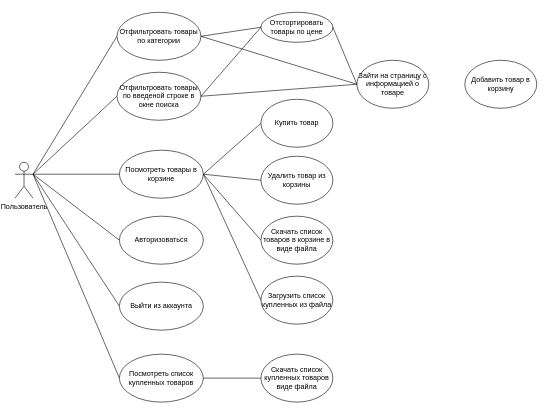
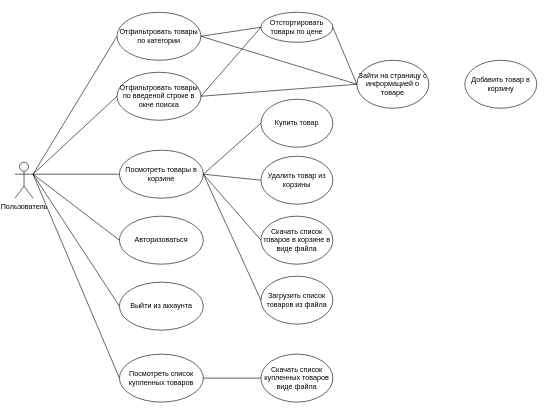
  <mxCell id="0" />
  <mxCell id="1" parent="0" />
  <mxCell id="2" value="Пользователь" style="shape=umlActor;verticalLabelPosition=bottom;verticalAlign=top;html=1;outlineConnect=0;" parent="1" vertex="1"><mxGeometry x="20" y="270" width="30" height="60" as="geometry" /></mxCell>
  <mxCell id="3" value="" style="endArrow=none;html=1;rounded=0;entryX=0;entryY=0.5;entryDx=0;entryDy=0;" parent="1" target="4" edge="1"><mxGeometry width="50" height="50" relative="1" as="geometry"><mxPoint x="50" y="290" as="sourcePoint" /><mxPoint x="190" y="110" as="targetPoint" /></mxGeometry></mxCell>
  <mxCell id="4" value="Отфильтровать товары по категории" style="ellipse;whiteSpace=wrap;html=1;" parent="1" vertex="1"><mxGeometry x="190" y="20" width="140" height="80" as="geometry" /></mxCell>
  <mxCell id="5" value="" style="endArrow=none;html=1;rounded=0;entryX=0;entryY=0.5;entryDx=0;entryDy=0;" parent="1" target="6" edge="1"><mxGeometry width="50" height="50" relative="1" as="geometry"><mxPoint x="50" y="290" as="sourcePoint" /><mxPoint x="200" y="510" as="targetPoint" /></mxGeometry></mxCell>
  <mxCell id="6" value="Отфильтровать товары по введеной строке в окне поиска" style="ellipse;whiteSpace=wrap;html=1;" parent="1" vertex="1"><mxGeometry x="190" y="120" width="140" height="80" as="geometry" /></mxCell>
  <mxCell id="7" value="Отстортировать товары по цене" style="ellipse;whiteSpace=wrap;html=1;" parent="1" vertex="1"><mxGeometry x="430" y="20" width="120" height="50" as="geometry" /></mxCell>
  <mxCell id="8" value="" style="endArrow=none;html=1;rounded=0;entryX=0;entryY=0.5;entryDx=0;entryDy=0;exitX=1;exitY=0.5;exitDx=0;exitDy=0;" parent="1" source="4" target="7" edge="1"><mxGeometry width="50" height="50" relative="1" as="geometry"><mxPoint x="310" y="210" as="sourcePoint" /><mxPoint x="360" y="160" as="targetPoint" /></mxGeometry></mxCell>
  <mxCell id="9" value="" style="endArrow=none;html=1;rounded=0;entryX=0;entryY=0.5;entryDx=0;entryDy=0;exitX=1;exitY=0.5;exitDx=0;exitDy=0;" parent="1" source="6" target="7" edge="1"><mxGeometry width="50" height="50" relative="1" as="geometry"><mxPoint x="330" y="170" as="sourcePoint" /><mxPoint x="430" y="160" as="targetPoint" /></mxGeometry></mxCell>
  <mxCell id="10" value="" style="endArrow=none;html=1;rounded=0;entryX=0;entryY=0.5;entryDx=0;entryDy=0;" parent="1" target="11" edge="1"><mxGeometry width="50" height="50" relative="1" as="geometry"><mxPoint x="50" y="290" as="sourcePoint" /><mxPoint x="204" y="710" as="targetPoint" /></mxGeometry></mxCell>
  <mxCell id="11" value="Посмотреть товары в корзине" style="ellipse;whiteSpace=wrap;html=1;" parent="1" vertex="1"><mxGeometry x="194" y="250" width="140" height="80" as="geometry" /></mxCell>
  <mxCell id="12" value="Купить товар" style="ellipse;whiteSpace=wrap;html=1;" parent="1" vertex="1"><mxGeometry x="430" y="165" width="120" height="80" as="geometry" /></mxCell>
  <mxCell id="13" value="" style="endArrow=none;html=1;rounded=0;entryX=0;entryY=0.5;entryDx=0;entryDy=0;exitX=1;exitY=0.5;exitDx=0;exitDy=0;" parent="1" source="11" target="12" edge="1"><mxGeometry width="50" height="50" relative="1" as="geometry"><mxPoint x="310" y="410" as="sourcePoint" /><mxPoint x="360" y="360" as="targetPoint" /></mxGeometry></mxCell>
  <mxCell id="14" value="Удалить товар из корзины" style="ellipse;whiteSpace=wrap;html=1;" parent="1" vertex="1"><mxGeometry x="430" y="260" width="120" height="80" as="geometry" /></mxCell>
  <mxCell id="15" value="" style="endArrow=none;html=1;rounded=0;entryX=0;entryY=0.5;entryDx=0;entryDy=0;exitX=1;exitY=0.5;exitDx=0;exitDy=0;" parent="1" source="11" target="14" edge="1"><mxGeometry width="50" height="50" relative="1" as="geometry"><mxPoint x="334" y="450" as="sourcePoint" /><mxPoint x="360" y="450" as="targetPoint" /></mxGeometry></mxCell>
  <mxCell id="16" value="Скачать список товаров в корзине в виде файла" style="ellipse;whiteSpace=wrap;html=1;" parent="1" vertex="1"><mxGeometry x="430" y="360" width="120" height="80" as="geometry" /></mxCell>
  <mxCell id="17" value="" style="endArrow=none;html=1;rounded=0;entryX=0;entryY=0.5;entryDx=0;entryDy=0;exitX=1;exitY=0.5;exitDx=0;exitDy=0;" parent="1" source="11" target="16" edge="1"><mxGeometry width="50" height="50" relative="1" as="geometry"><mxPoint x="334" y="360" as="sourcePoint" /><mxPoint x="360" y="530" as="targetPoint" /></mxGeometry></mxCell>
- <mxCell id="18" value="Загрузить список купленных из файла" style="ellipse;whiteSpace=wrap;html=1;" parent="1" vertex="1"><mxGeometry x="430" y="460" width="120" height="80" as="geometry" /></mxCell>
+ <mxCell id="18" value="Загрузить список товаров из файла" style="ellipse;whiteSpace=wrap;html=1;" parent="1" vertex="1"><mxGeometry x="430" y="460" width="120" height="80" as="geometry" /></mxCell>
  <mxCell id="19" value="" style="endArrow=none;html=1;rounded=0;entryX=0;entryY=0.5;entryDx=0;entryDy=0;exitX=1;exitY=0.5;exitDx=0;exitDy=0;" parent="1" source="11" target="18" edge="1"><mxGeometry width="50" height="50" relative="1" as="geometry"><mxPoint x="334" y="620" as="sourcePoint" /><mxPoint x="360" y="620" as="targetPoint" /></mxGeometry></mxCell>
  <mxCell id="20" value="" style="endArrow=none;html=1;rounded=0;entryX=0;entryY=0.5;entryDx=0;entryDy=0;" parent="1" target="21" edge="1"><mxGeometry width="50" height="50" relative="1" as="geometry"><mxPoint x="50" y="290" as="sourcePoint" /><mxPoint x="200" y="810" as="targetPoint" /></mxGeometry></mxCell>
  <mxCell id="21" value="Авторизоваться" style="ellipse;whiteSpace=wrap;html=1;" parent="1" vertex="1"><mxGeometry x="194" y="360" width="140" height="80" as="geometry" /></mxCell>
  <mxCell id="22" value="" style="endArrow=none;html=1;rounded=0;entryX=0;entryY=0.5;entryDx=0;entryDy=0;" parent="1" target="23" edge="1"><mxGeometry width="50" height="50" relative="1" as="geometry"><mxPoint x="50" y="290" as="sourcePoint" /><mxPoint x="204" y="910" as="targetPoint" /></mxGeometry></mxCell>
  <mxCell id="23" value="Посмотреть список купленных товаров" style="ellipse;whiteSpace=wrap;html=1;" parent="1" vertex="1"><mxGeometry x="194" y="590" width="140" height="80" as="geometry" /></mxCell>
  <mxCell id="24" value="Скачать список купленных товаров виде файла" style="ellipse;whiteSpace=wrap;html=1;" parent="1" vertex="1"><mxGeometry x="430" y="590" width="120" height="80" as="geometry" /></mxCell>
  <mxCell id="25" value="" style="endArrow=none;html=1;rounded=0;entryX=0;entryY=0.5;entryDx=0;entryDy=0;exitX=1;exitY=0.5;exitDx=0;exitDy=0;" parent="1" source="23" target="24" edge="1"><mxGeometry width="50" height="50" relative="1" as="geometry"><mxPoint x="334" y="615" as="sourcePoint" /><mxPoint x="360" y="710" as="targetPoint" /></mxGeometry></mxCell>
  <mxCell id="26" value="Зайти на страницу с информацией о товаре" style="ellipse;whiteSpace=wrap;html=1;" parent="1" vertex="1"><mxGeometry x="590" y="100" width="120" height="80" as="geometry" /></mxCell>
  <mxCell id="27" value="" style="endArrow=none;html=1;rounded=0;entryX=0;entryY=0.5;entryDx=0;entryDy=0;exitX=1;exitY=0.5;exitDx=0;exitDy=0;" parent="1" source="7" target="26" edge="1"><mxGeometry width="50" height="50" relative="1" as="geometry"><mxPoint x="520" y="160" as="sourcePoint" /><mxPoint x="620" y="160" as="targetPoint" /></mxGeometry></mxCell>
  <mxCell id="28" value="Добавить товар в корзину" style="ellipse;whiteSpace=wrap;html=1;" parent="1" vertex="1"><mxGeometry x="770" y="100" width="120" height="80" as="geometry" /></mxCell>
  <mxCell id="29" value="" style="endArrow=none;html=1;rounded=0;entryX=0;entryY=0.5;entryDx=0;entryDy=0;exitX=1;exitY=0.5;exitDx=0;exitDy=0;" parent="1" source="6" target="26" edge="1"><mxGeometry width="50" height="50" relative="1" as="geometry"><mxPoint x="340" y="170" as="sourcePoint" /><mxPoint x="440" y="70" as="targetPoint" /></mxGeometry></mxCell>
  <mxCell id="30" value="" style="endArrow=none;html=1;rounded=0;entryX=0;entryY=0.5;entryDx=0;entryDy=0;exitX=1;exitY=0.5;exitDx=0;exitDy=0;" parent="1" source="4" target="26" edge="1"><mxGeometry width="50" height="50" relative="1" as="geometry"><mxPoint x="350" y="180" as="sourcePoint" /><mxPoint x="450" y="80" as="targetPoint" /></mxGeometry></mxCell>
  <mxCell id="31" value="" style="endArrow=none;html=1;rounded=0;entryX=0;entryY=0.5;entryDx=0;entryDy=0;exitX=1;exitY=0.333;exitDx=0;exitDy=0;exitPerimeter=0;" edge="1" parent="1" target="32" source="2"><mxGeometry width="50" height="50" relative="1" as="geometry"><mxPoint x="50" y="400" as="sourcePoint" /><mxPoint x="200" y="920" as="targetPoint" /></mxGeometry></mxCell>
  <mxCell id="32" value="Выйти из аккаунта" style="ellipse;whiteSpace=wrap;html=1;" vertex="1" parent="1"><mxGeometry x="194" y="470" width="140" height="80" as="geometry" /></mxCell>
